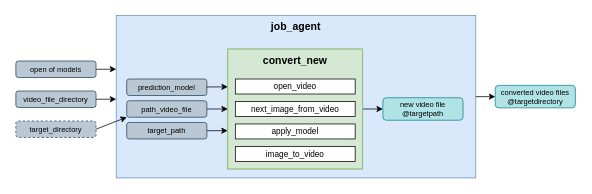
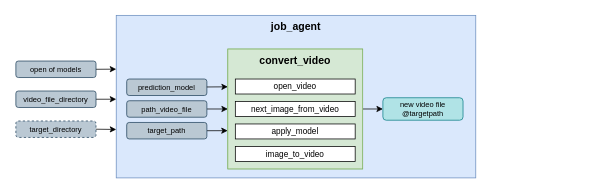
  <mxCell id="0" />
  <mxCell id="1" parent="0" />
  <mxCell id="2" value="&lt;div style=&quot;&quot;&gt;&lt;span style=&quot;background-color: transparent;&quot;&gt;&lt;b&gt;&lt;font style=&quot;font-size: 14px;&quot;&gt;job_agent&lt;/font&gt;&lt;/b&gt;&lt;/span&gt;&lt;/div&gt;" style="rounded=0;whiteSpace=wrap;html=1;align=center;verticalAlign=top;fillColor=#dae8fc;strokeColor=#6c8ebf;" parent="1" vertex="1"><mxGeometry x="154" y="20" width="480" height="217" as="geometry" /></mxCell>
  <mxCell id="3" value="new video file&lt;div&gt;@targetpath&lt;/div&gt;" style="rounded=1;whiteSpace=wrap;html=1;fontSize=10;fillColor=#b0e3e6;strokeColor=#0e8088;" parent="1" vertex="1"><mxGeometry x="510" y="130" width="107" height="30" as="geometry" /></mxCell>
- <mxCell id="4" value="converted video files&lt;br&gt;@targetdirectory" style="rounded=1;whiteSpace=wrap;html=1;fontSize=10;fillColor=#b0e3e6;strokeColor=#0e8088;" parent="1" vertex="1"><mxGeometry x="660" y="113.5" width="107" height="30" as="geometry" /></mxCell>
  <mxCell id="5" style="edgeStyle=none;html=1;entryX=0;entryY=0.5;entryDx=0;entryDy=0;orthogonal=1;" parent="1" source="18" target="3" edge="1"><mxGeometry relative="1" as="geometry" /></mxCell>
  <mxCell id="6" style="edgeStyle=none;html=1;entryX=0;entryY=0.5;entryDx=0;entryDy=0;exitX=1;exitY=0.5;exitDx=0;exitDy=0;" parent="1" source="15" target="18" edge="1"><mxGeometry relative="1" as="geometry"><mxPoint x="275" y="142.727" as="sourcePoint" /><mxPoint x="302.82" y="147.27" as="targetPoint" /></mxGeometry></mxCell>
  <mxCell id="7" style="edgeStyle=none;html=1;orthogonal=1;exitX=1;exitY=0.5;exitDx=0;exitDy=0;entryX=-0.001;entryY=0.681;entryDx=0;entryDy=0;entryPerimeter=0;" parent="1" source="16" target="18" edge="1"><mxGeometry relative="1" as="geometry"><mxPoint x="277" y="173.9" as="sourcePoint" /><mxPoint x="302" y="174" as="targetPoint" /></mxGeometry></mxCell>
- <mxCell id="8" style="edgeStyle=none;html=1;entryX=0;entryY=0.5;entryDx=0;entryDy=0;orthogonal=0;" parent="1" source="2" target="4" edge="1"><mxGeometry relative="1" as="geometry" /></mxCell>
  <mxCell id="9" style="edgeStyle=none;html=1;exitX=1;exitY=0.5;exitDx=0;exitDy=0;entryX=0;entryY=0.331;entryDx=0;entryDy=0;entryPerimeter=0;orthogonal=1;" parent="1" source="23" target="2" edge="1"><mxGeometry relative="1" as="geometry"><mxPoint x="140" y="92" as="targetPoint" /></mxGeometry></mxCell>
  <mxCell id="10" style="edgeStyle=none;html=1;entryX=0;entryY=0.516;entryDx=0;entryDy=0;entryPerimeter=0;exitX=1;exitY=0.5;exitDx=0;exitDy=0;" parent="1" source="24" target="2" edge="1"><mxGeometry relative="1" as="geometry"><mxPoint x="127" y="131.83" as="sourcePoint" /><mxPoint x="160" y="131.83" as="targetPoint" /></mxGeometry></mxCell>
- <mxCell id="11" style="edgeStyle=none;html=1;exitX=1;exitY=0.5;exitDx=0;exitDy=0;orthogonal=1;" parent="1" source="25" target="15" edge="1"><mxGeometry relative="1" as="geometry"><mxPoint x="131" y="172" as="sourcePoint" /><mxPoint x="140" y="172" as="targetPoint" /></mxGeometry></mxCell>
+ <mxCell id="11" style="edgeStyle=none;html=1;exitX=1;exitY=0.5;exitDx=0;exitDy=0;orthogonal=1;entryX=0;entryY=0.702;entryDx=0;entryDy=0;entryPerimeter=0;" parent="1" source="25" target="2" edge="1"><mxGeometry relative="1" as="geometry"><mxPoint x="131" y="172" as="sourcePoint" /><mxPoint x="140" y="172" as="targetPoint" /></mxGeometry></mxCell>
  <mxCell id="12" value="" style="group;fillColor=#d5e8d4;strokeColor=#82b366;container=0;" parent="1" vertex="1" connectable="0"><mxGeometry x="303" y="65" width="180" height="160" as="geometry" /></mxCell>
  <mxCell id="13" value="" style="group" parent="1" vertex="1" connectable="0"><mxGeometry x="168" y="105" width="107" height="80" as="geometry" /></mxCell>
  <mxCell id="14" value="prediction_model" style="rounded=1;whiteSpace=wrap;html=1;fontSize=10;fillColor=#bac8d3;strokeColor=#23445d;" parent="13" vertex="1"><mxGeometry width="107" height="22" as="geometry" /></mxCell>
  <mxCell id="15" value="path_video_file" style="rounded=1;whiteSpace=wrap;html=1;fontSize=10;fillColor=#bac8d3;strokeColor=#23445d;" parent="13" vertex="1"><mxGeometry y="29" width="107" height="22" as="geometry" /></mxCell>
  <mxCell id="16" value="target_path" style="rounded=1;whiteSpace=wrap;html=1;fontSize=10;fillColor=#bac8d3;strokeColor=#23445d;" parent="13" vertex="1"><mxGeometry y="58" width="107" height="22" as="geometry" /></mxCell>
  <mxCell id="17" style="edgeStyle=none;html=1;entryX=0;entryY=0.315;entryDx=0;entryDy=0;entryPerimeter=0;" parent="1" source="14" target="18" edge="1"><mxGeometry relative="1" as="geometry" /></mxCell>
- <mxCell id="18" value="&lt;div style=&quot;&quot;&gt;&lt;span style=&quot;background-color: transparent;&quot;&gt;&lt;font style=&quot;font-size: 14px;&quot;&gt;&lt;b&gt;convert_new&lt;/b&gt;&lt;/font&gt;&lt;/span&gt;&lt;/div&gt;" style="rounded=0;whiteSpace=wrap;html=1;align=center;verticalAlign=top;container=0;fillColor=#d5e8d4;strokeColor=#82b366;" parent="1" vertex="1"><mxGeometry x="303" y="65" width="180" height="160" as="geometry" /></mxCell>
+ <mxCell id="18" value="&lt;div style=&quot;&quot;&gt;&lt;span style=&quot;background-color: transparent;&quot;&gt;&lt;font style=&quot;font-size: 14px;&quot;&gt;&lt;b&gt;convert_video&lt;/b&gt;&lt;/font&gt;&lt;/span&gt;&lt;/div&gt;" style="rounded=0;whiteSpace=wrap;html=1;align=center;verticalAlign=top;container=0;fillColor=#d5e8d4;strokeColor=#82b366;" parent="1" vertex="1"><mxGeometry x="303" y="65" width="180" height="160" as="geometry" /></mxCell>
  <mxCell id="19" value="open_video" style="rounded=0;whiteSpace=wrap;html=1;fontSize=11;container=0;" parent="1" vertex="1"><mxGeometry x="313" y="105" width="160" height="20" as="geometry" /></mxCell>
  <mxCell id="20" value="next_image&lt;span style=&quot;background-color: transparent;&quot;&gt;_from_video&lt;/span&gt;" style="rounded=0;whiteSpace=wrap;html=1;fontSize=11;container=0;" parent="1" vertex="1"><mxGeometry x="313" y="135" width="160" height="20" as="geometry" /></mxCell>
  <mxCell id="21" value="apply_model" style="rounded=0;whiteSpace=wrap;html=1;fontSize=11;container=0;" parent="1" vertex="1"><mxGeometry x="313" y="165" width="160" height="20" as="geometry" /></mxCell>
  <mxCell id="22" value="image_to_video" style="rounded=0;whiteSpace=wrap;html=1;fontSize=11;container=0;" parent="1" vertex="1"><mxGeometry x="313" y="195" width="160" height="20" as="geometry" /></mxCell>
  <mxCell id="23" value="open of models" style="rounded=1;whiteSpace=wrap;html=1;fontSize=10;fillColor=#bac8d3;strokeColor=#23445d;container=0;" parent="1" vertex="1"><mxGeometry x="20" y="81" width="107" height="22" as="geometry" /></mxCell>
  <mxCell id="24" value="video_file_directory" style="rounded=1;whiteSpace=wrap;html=1;fontSize=10;fillColor=#bac8d3;strokeColor=#23445d;container=0;" parent="1" vertex="1"><mxGeometry x="20" y="121" width="107" height="22" as="geometry" /></mxCell>
  <mxCell id="25" value="target_directory" style="rounded=1;whiteSpace=wrap;html=1;fontSize=10;fillColor=#bac8d3;strokeColor=#23445d;container=0;dashed=1;" parent="1" vertex="1"><mxGeometry x="20" y="161" width="107" height="22" as="geometry" /></mxCell>
